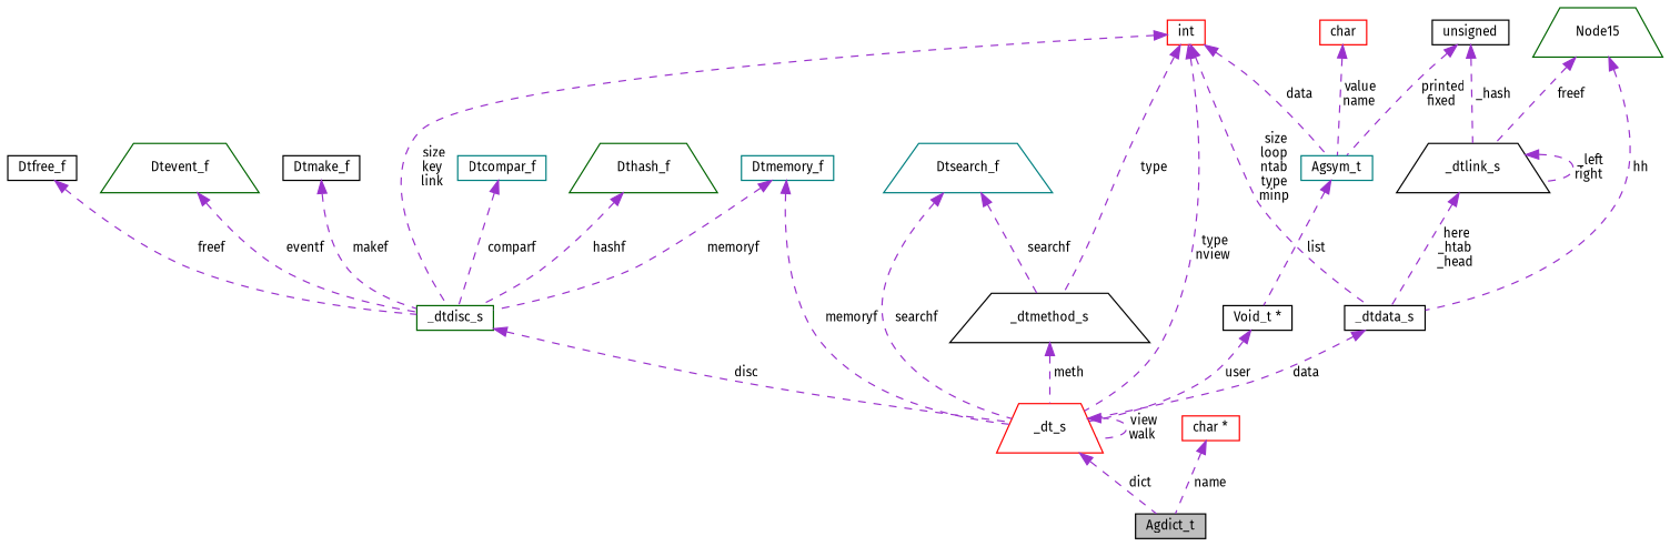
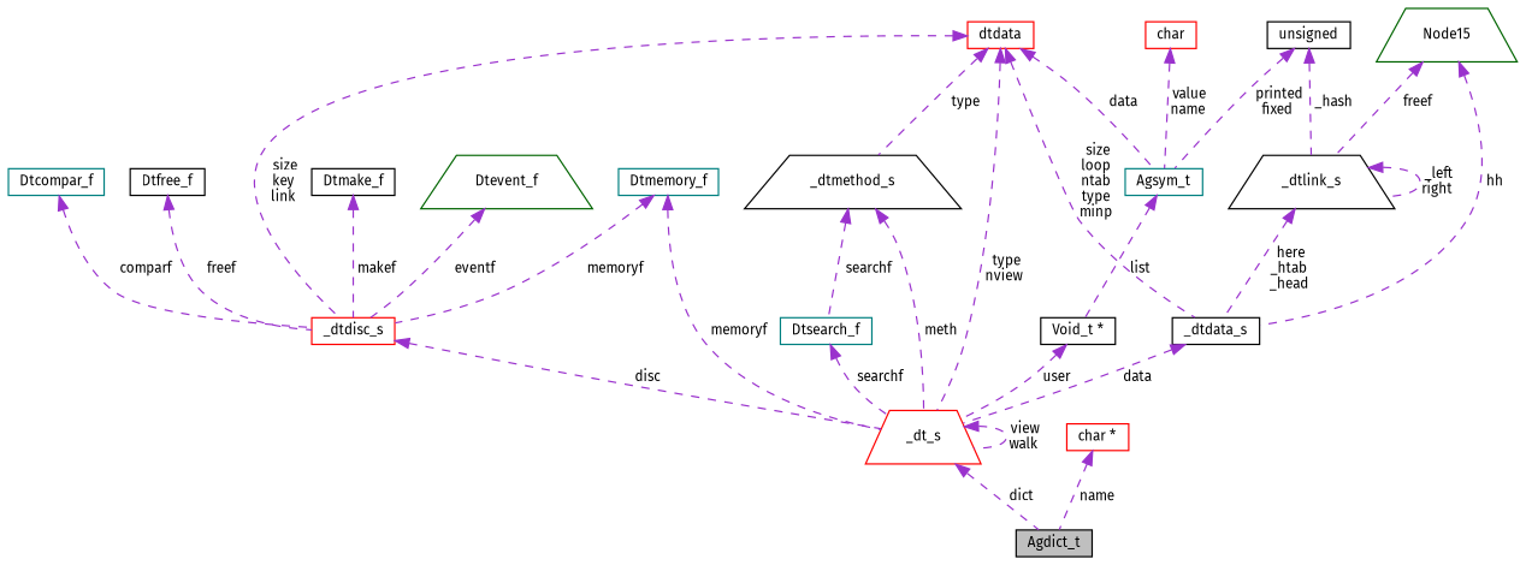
  digraph {
    fontname="Fira Sans"
    node [color=black fontname="Fira Sans" fontsize=10 shape=box]
    edge [color=darkorchid3 dir=back fontname="Fira Sans" fontsize=10 labelfontname=Helvetica labelfontsize=10 style=dashed]
    n1 [fillcolor=grey75 fontcolor=black height=0.2 label=Agdict_t style=filled width=0.4]
    n2 [color=teal height=0.2 label=Agsym_t width=0.4]
    n3 [height=0.2 label="Void_t *" width=0.4]
    n4 [color=red height=0.2 label=char width=0.4]
-   n5 [color=red height=0.2 label=int width=0.4]
+   n5 [color=red height=0.2 label=dtdata width=0.4]
    n6 [color=red height=0.2 label=_dt_s shape=trapezium width=0.4]
-   n7 [color=darkgreen height=0.2 label=_dtdisc_s width=0.4]
+   n7 [color=red height=0.2 label=_dtdisc_s width=0.4]
    n8 [height=0.2 label=_dtdata_s width=0.4]
    n9 [height=0.2 label=_dtmethod_s shape=trapezium width=0.4]
    n10 [height=0.2 label=unsigned width=0.4]
    n11 [height=0.2 label=_dtlink_s shape=trapezium width=0.4]
    n12 [height=0.2 label=Dtfree_f width=0.4]
    n13 [color=darkgreen height=0.2 label=Dtevent_f shape=trapezium width=0.4]
    n14 [height=0.2 label=Dtmake_f width=0.4]
    n15 [color=teal height=0.2 label=Dtcompar_f width=0.4]
    n16 [color=teal height=0.2 label=Dtmemory_f width=0.4]
-   n17 [color=darkgreen height=0.2 label=Dthash_f shape=trapezium width=0.4]
    Node15 [color=darkgreen height=0.2 shape=trapezium width=0.4]
-   n19 [color=teal height=0.2 label=Dtsearch_f shape=trapezium width=0.4]
+   n19 [color=teal height=0.2 label=Dtsearch_f width=0.4]
    n20 [color=red height=0.2 label="char *" width=0.4]
    n2 -> n3 [label=" list"]
    n3 -> n6 [label=" user"]
    n4 -> n2 [label=" value\nname"]
    n5 -> n2 [label=" data"]
    n5 -> n6 [label=" type\nnview"]
    n5 -> n7 [label=" size\nkey\nlink"]
    n5 -> n8 [label=" size\nloop\nntab\ntype\nminp"]
    n5 -> n9 [label=" type"]
    n6 -> n1 [label=" dict"]
    n6 -> n6 [label=" view\nwalk"]
    n7 -> n6 [label=" disc"]
    n8 -> n6 [label=" data"]
    n9 -> n6 [label=" meth"]
    n10 -> n2 [label=" printed\nfixed"]
    n10 -> n11 [label=" _hash"]
    n11 -> n8 [label=" here\n_htab\n_head"]
    n11 -> n11 [label=" _left\nright"]
    n12 -> n7 [label=" freef"]
    n13 -> n7 [label=" eventf"]
    n14 -> n7 [label=" makef"]
    n15 -> n7 [label=" comparf"]
    n16 -> n6 [label=" memoryf"]
    n16 -> n7 [label=" memoryf"]
-   n17 -> n7 [label=" hashf"]
    Node15 -> n8 [label=" hh"]
    Node15 -> n11 [label=" freef"]
    n19 -> n6 [label=" searchf"]
-   n19 -> n9 [label=" searchf"]
+   n9 -> n19 [label=" searchf"]
    n20 -> n1 [label=" name"]
  }
